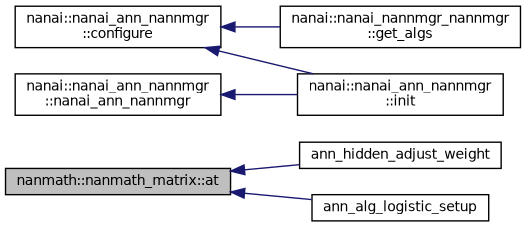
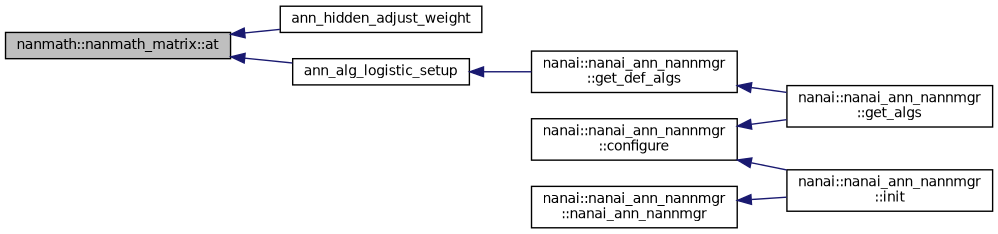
  digraph {
    rankdir=LR
    node [color=black fillcolor=white fontname=Helvetica fontsize=10 shape=record style=filled]
    edge [color=midnightblue dir=back fontname=Helvetica fontsize=10 labelfontname=Helvetica labelfontsize=10 style=solid]
    n1 [fillcolor=grey75 fontcolor=black height=0.2 label="nanmath::nanmath_matrix::at" width=0.4]
    n2 [height=0.2 label=ann_hidden_adjust_weight width=0.4]
    n3 [height=0.2 label=ann_alg_logistic_setup width=0.4]
-   n5 [height=0.2 label="nanai::nanai_nannmgr_nannmgr\l::get_algs" width=0.4]
+   n4 [height=0.2 label="nanai::nanai_ann_nannmgr\l::get_def_algs" width=0.4]
+   n5 [height=0.2 label="nanai::nanai_ann_nannmgr\l::get_algs" width=0.4]
    n6 [height=0.2 label="nanai::nanai_ann_nannmgr\l::configure" width=0.4]
    n7 [height=0.2 label="nanai::nanai_ann_nannmgr\l::init" width=0.4]
    n8 [height=0.2 label="nanai::nanai_ann_nannmgr\l::nanai_ann_nannmgr" width=0.4]
    n1 -> n2
    n1 -> n3
+   n3 -> n4
+   n4 -> n5
    n6 -> n5
    n6 -> n7
    n8 -> n7
  }
